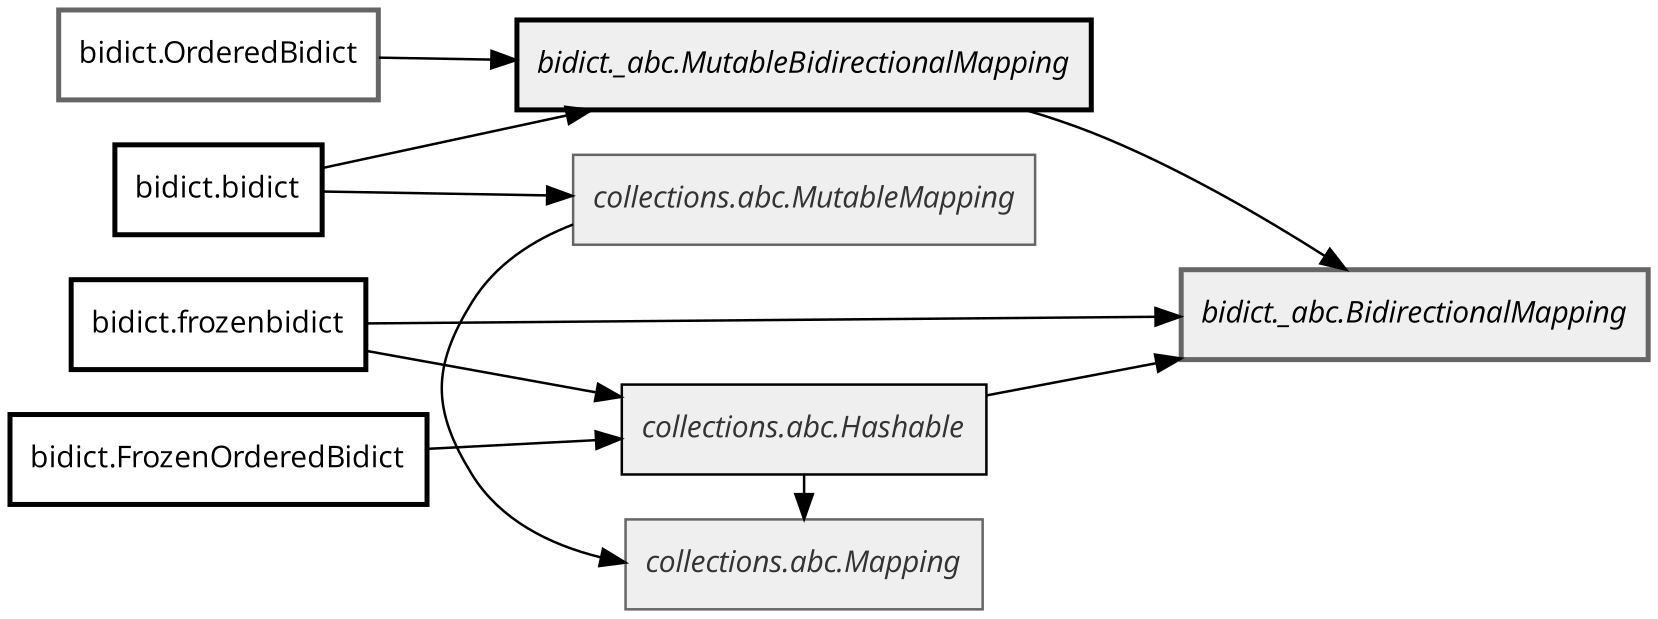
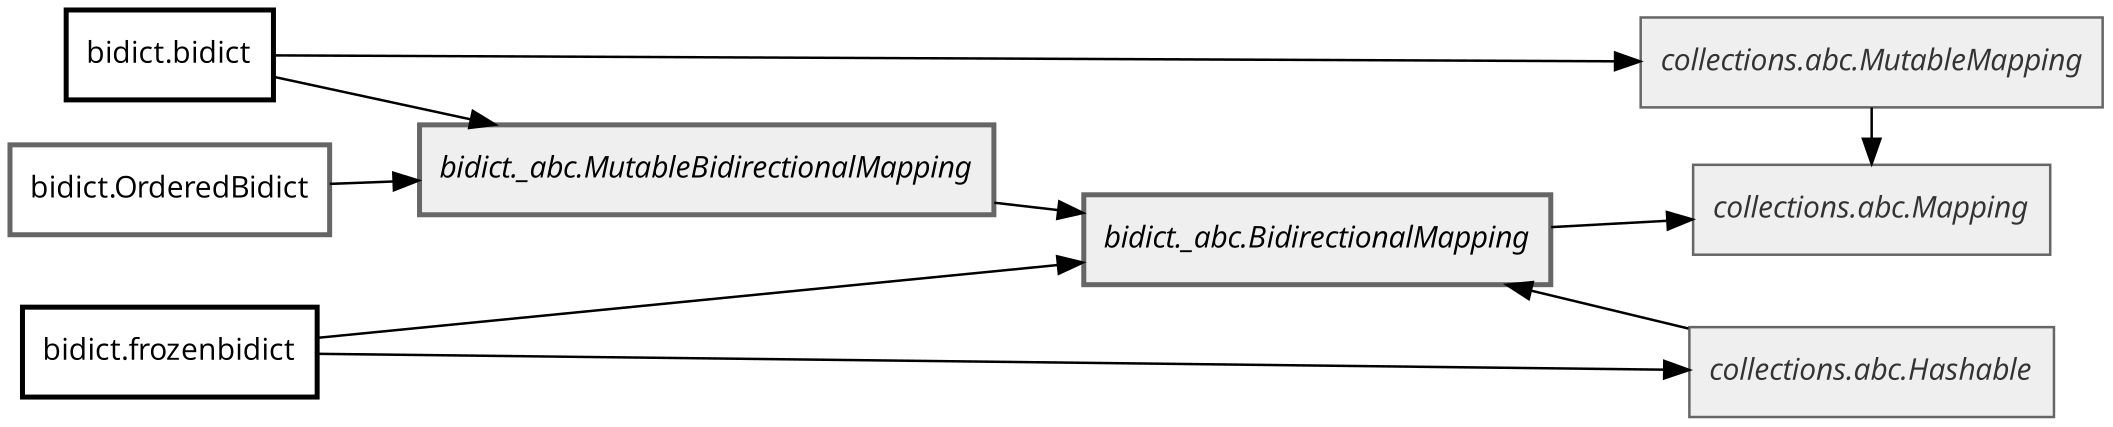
  digraph {
    rankdir=LR
    node [fontname="OperatorMono Nerd Font Book Italic" fontsize=12 shape=box style=bold color="#666666" fillcolor="#EFEFEF"]
    n1 [fontname="OperatorMono Nerd Font Book" label="bidict.bidict" color="" fillcolor=""]
    n2 [fontname="OperatorMono Nerd Font Book" label="bidict.frozenbidict" color="" fillcolor=""]
    n3 [fontname="OperatorMono Nerd Font Book" label="bidict.OrderedBidict" fillcolor=""]
-   n4 [fontname="OperatorMono Nerd Font Book" label="bidict.FrozenOrderedBidict" color="" fillcolor=""]
-   n5 [color=black fontcolor="#333333" label="collections.abc.Hashable" style=filled]
+   n5 [fontcolor="#333333" label="collections.abc.Hashable" style=filled]
    n6 [fontcolor=black label="bidict._abc.BidirectionalMapping" style="filled, bold"]
-   n7 [color=black fontcolor=black label="bidict._abc.MutableBidirectionalMapping" style="filled, bold"]
+   n7 [fontcolor=black label="bidict._abc.MutableBidirectionalMapping" style="filled, bold"]
    n8 [fontcolor="#333333" label="collections.abc.Mapping" style=filled]
    n9 [fontcolor="#333333" label="collections.abc.MutableMapping" style=filled]
    subgraph sub_1 {
      n5
      n6
      n7
      subgraph sub_2 {
        rank=same
        n1
        n2
        n3
-       n4
      }
    }
    subgraph sub_3 {
      n6
      n7
      subgraph sub_4 {
        rank=same
        n5
        n8
        n9
      }
    }
    n1 -> n7
    n1 -> n9
    n2 -> n5
    n2 -> n6
    n3 -> n7
-   n4 -> n5
    n5 -> n6
-   n5 -> n8
+   n6 -> n8
    n7 -> n6
    n9 -> n8
  }
